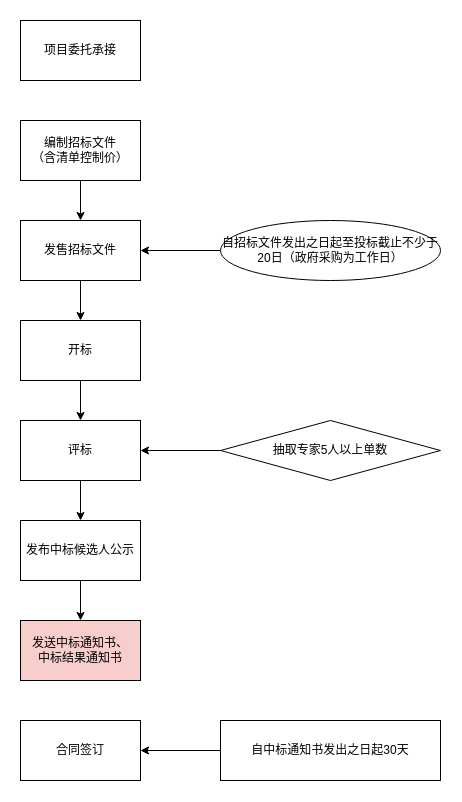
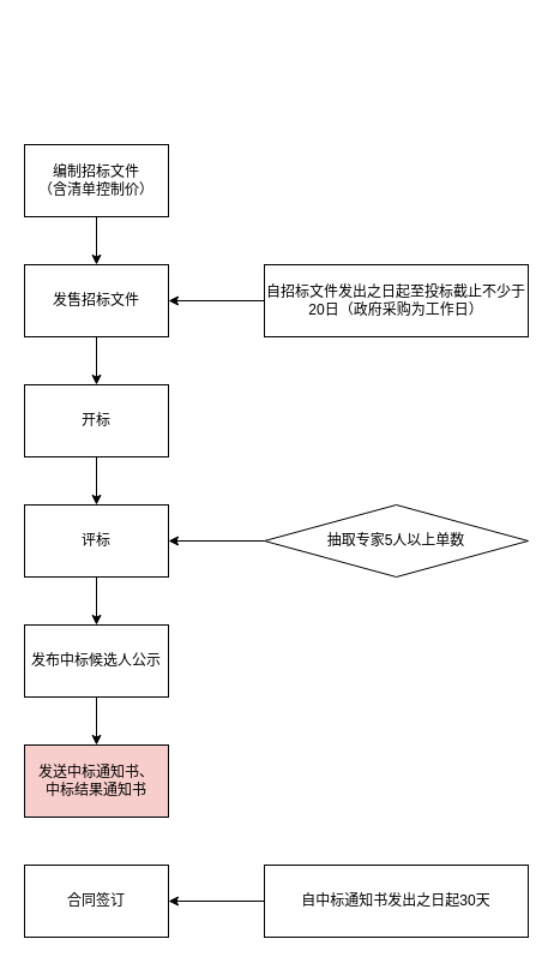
  <mxCell id="0" />
  <mxCell id="1" parent="0" />
- <mxCell id="2" value="项目委托承接" style="rounded=0;whiteSpace=wrap;html=1;" vertex="1" parent="1"><mxGeometry x="20" y="20" width="120" height="60" as="geometry" /></mxCell>
  <mxCell id="3" style="edgeStyle=orthogonalEdgeStyle;rounded=0;orthogonalLoop=1;jettySize=auto;html=1;exitX=0.5;exitY=1;exitDx=0;exitDy=0;entryX=0.5;entryY=0;entryDx=0;entryDy=0;" edge="1" parent="1" source="4" target="6"><mxGeometry relative="1" as="geometry" /></mxCell>
  <mxCell id="4" value="编制招标文件&lt;br&gt;（含清单控制价）" style="rounded=0;whiteSpace=wrap;html=1;" vertex="1" parent="1"><mxGeometry x="20" y="120" width="120" height="60" as="geometry" /></mxCell>
  <mxCell id="5" style="edgeStyle=orthogonalEdgeStyle;rounded=0;orthogonalLoop=1;jettySize=auto;html=1;exitX=0.5;exitY=1;exitDx=0;exitDy=0;entryX=0.5;entryY=0;entryDx=0;entryDy=0;" edge="1" parent="1" source="6" target="8"><mxGeometry relative="1" as="geometry" /></mxCell>
  <mxCell id="6" value="发售招标文件" style="rounded=0;whiteSpace=wrap;html=1;" vertex="1" parent="1"><mxGeometry x="20" y="220" width="120" height="60" as="geometry" /></mxCell>
  <mxCell id="7" style="edgeStyle=orthogonalEdgeStyle;rounded=0;orthogonalLoop=1;jettySize=auto;html=1;exitX=0.5;exitY=1;exitDx=0;exitDy=0;entryX=0.5;entryY=0;entryDx=0;entryDy=0;" edge="1" parent="1" source="8" target="10"><mxGeometry relative="1" as="geometry" /></mxCell>
  <mxCell id="8" value="开标" style="rounded=0;whiteSpace=wrap;html=1;" vertex="1" parent="1"><mxGeometry x="20" y="320" width="120" height="60" as="geometry" /></mxCell>
  <mxCell id="9" style="edgeStyle=orthogonalEdgeStyle;rounded=0;orthogonalLoop=1;jettySize=auto;html=1;exitX=0.5;exitY=1;exitDx=0;exitDy=0;entryX=0.5;entryY=0;entryDx=0;entryDy=0;" edge="1" parent="1" source="10" target="12"><mxGeometry relative="1" as="geometry" /></mxCell>
  <mxCell id="10" value="评标" style="rounded=0;whiteSpace=wrap;html=1;" vertex="1" parent="1"><mxGeometry x="20" y="420" width="120" height="60" as="geometry" /></mxCell>
  <mxCell id="11" style="edgeStyle=orthogonalEdgeStyle;rounded=0;orthogonalLoop=1;jettySize=auto;html=1;exitX=0.5;exitY=1;exitDx=0;exitDy=0;entryX=0.5;entryY=0;entryDx=0;entryDy=0;" edge="1" parent="1" source="12" target="13"><mxGeometry relative="1" as="geometry" /></mxCell>
  <mxCell id="12" value="发布中标候选人公示" style="rounded=0;whiteSpace=wrap;html=1;" vertex="1" parent="1"><mxGeometry x="20" y="520" width="120" height="60" as="geometry" /></mxCell>
  <mxCell id="13" value="发送中标通知书、&lt;br&gt;中标结果通知书" style="rounded=0;whiteSpace=wrap;html=1;fillColor=#f8cecc;" vertex="1" parent="1"><mxGeometry x="20" y="620" width="120" height="60" as="geometry" /></mxCell>
  <mxCell id="14" style="edgeStyle=orthogonalEdgeStyle;rounded=0;orthogonalLoop=1;jettySize=auto;html=1;exitX=0;exitY=0.5;exitDx=0;exitDy=0;entryX=1;entryY=0.5;entryDx=0;entryDy=0;" edge="1" parent="1" source="15" target="6"><mxGeometry relative="1" as="geometry" /></mxCell>
- <mxCell id="15" value="自招标文件发出之日起至投标截止不少于20日（政府采购为工作日）" style="ellipse;whiteSpace=wrap;html=1;" vertex="1" parent="1"><mxGeometry x="220" y="220" width="220" height="60" as="geometry" /></mxCell>
+ <mxCell id="15" value="自招标文件发出之日起至投标截止不少于20日（政府采购为工作日）" style="rounded=0;whiteSpace=wrap;html=1;" vertex="1" parent="1"><mxGeometry x="220" y="220" width="220" height="60" as="geometry" /></mxCell>
  <mxCell id="16" style="edgeStyle=orthogonalEdgeStyle;rounded=0;orthogonalLoop=1;jettySize=auto;html=1;exitX=0;exitY=0.5;exitDx=0;exitDy=0;entryX=1;entryY=0.5;entryDx=0;entryDy=0;" edge="1" parent="1" source="17" target="10"><mxGeometry relative="1" as="geometry" /></mxCell>
  <mxCell id="17" value="抽取专家5人以上单数" style="rhombus;whiteSpace=wrap;html=1;" vertex="1" parent="1"><mxGeometry x="220" y="420" width="220" height="60" as="geometry" /></mxCell>
  <mxCell id="18" value="合同签订" style="rounded=0;whiteSpace=wrap;html=1;" vertex="1" parent="1"><mxGeometry x="20" y="720" width="120" height="60" as="geometry" /></mxCell>
  <mxCell id="19" style="edgeStyle=orthogonalEdgeStyle;rounded=0;orthogonalLoop=1;jettySize=auto;html=1;exitX=0;exitY=0.5;exitDx=0;exitDy=0;entryX=1;entryY=0.5;entryDx=0;entryDy=0;" edge="1" parent="1" source="20" target="18"><mxGeometry relative="1" as="geometry" /></mxCell>
  <mxCell id="20" value="自中标通知书发出之日起30天" style="rounded=0;whiteSpace=wrap;html=1;" vertex="1" parent="1"><mxGeometry x="220" y="720" width="220" height="60" as="geometry" /></mxCell>
